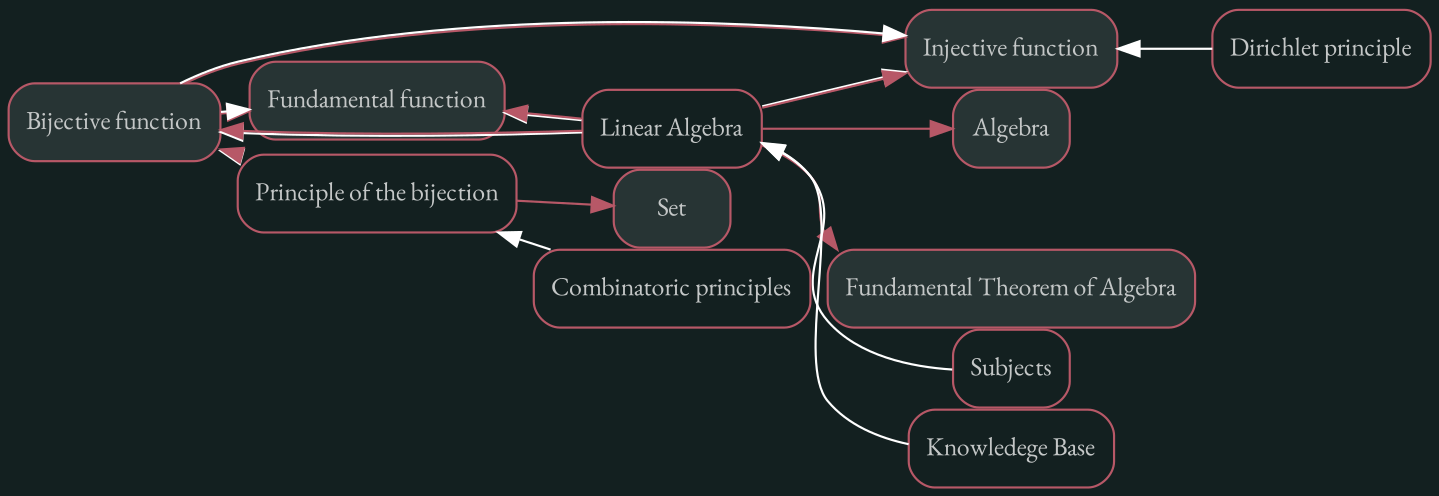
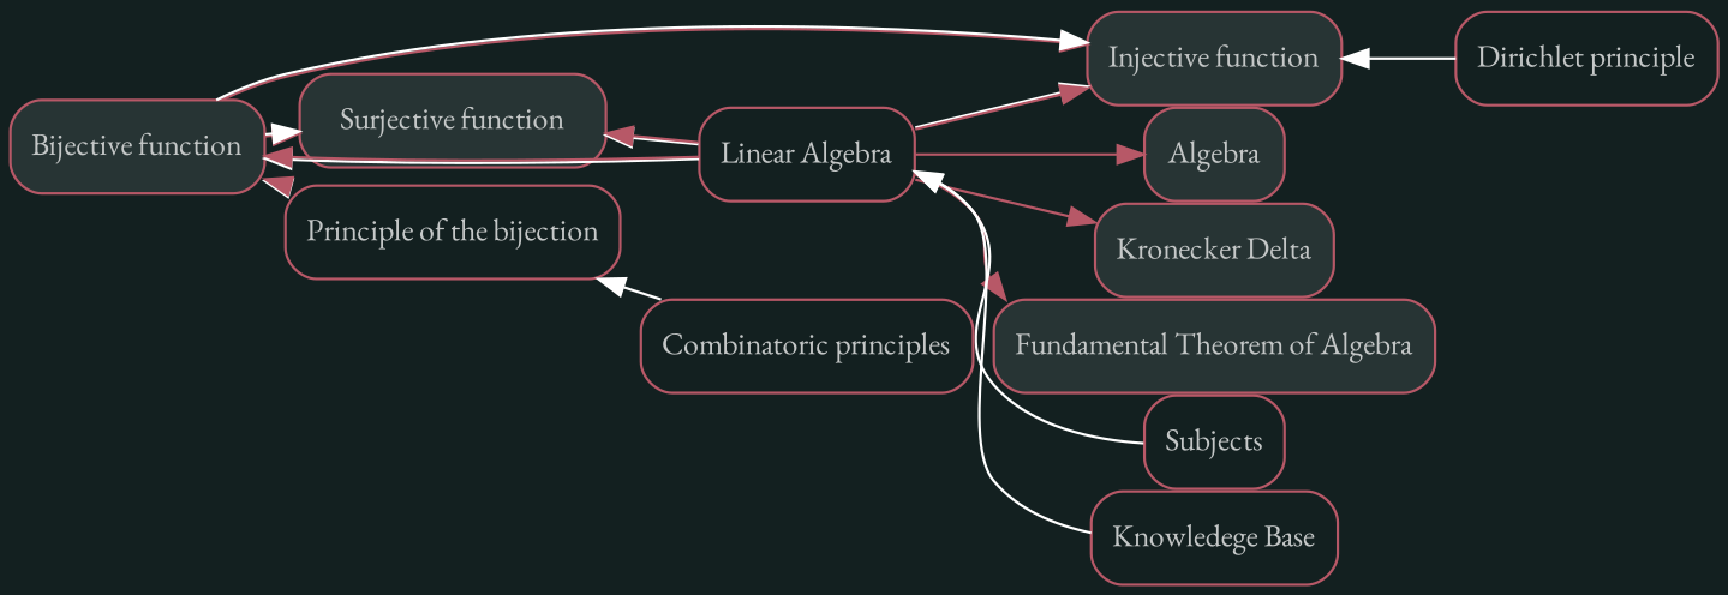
  digraph {
    bgcolor="#132020"
    fontname="EB Garamond"
    nodesep=0
    rankdir=LR
    ranksep=0
    node [color="#b75867" fillcolor="#273434" fontcolor="#c4c7c7" fontname="EB Garamond" fontsize="12px" labelfontname=sans shape=rectangle style="rounded,filled"]
    edge [color="#b75867" fontname="EB Garamond"]
    n1 [label="Bijective function"]
-   n2 [label="Fundamental function"]
+   n2 [label="Surjective function"]
    n3 [label="Injective function"]
    n4 [fillcolor="#FFFFFF" label="Linear Algebra" style=rounded]
    n5 [fillcolor="#FFFFFF" label="Principle of the bijection" style=rounded]
    n6 [fillcolor="#FFFFFF" label="Dirichlet principle" style=rounded]
    n7 [label=Algebra]
+   n8 [label="Kronecker Delta"]
    n9 [label="Fundamental Theorem of Algebra"]
    n10 [fillcolor="#FFFFFF" label=Subjects style=rounded]
    n11 [fillcolor="#FFFFFF" label="Knowledege Base" style=rounded]
-   n12 [label=Set]
    n13 [fillcolor="#FFFFFF" label="Combinatoric principles" style=rounded]
    subgraph sub_1 {
      n1
      n2
      n3
    }
    subgraph sub_2 {
      n1
      n4
      n5
    }
    subgraph sub_3 {
    }
    subgraph sub_4 {
      n1
      n2
      n4
    }
    subgraph sub_5 {
    }
    subgraph sub_6 {
      n1
      n3
      n4
      n6
    }
    subgraph sub_7 {
      n1
      n2
      n3
      n4
      n7
+     n8
      n9
    }
    subgraph sub_8 {
      n4
      n10
      n11
    }
    subgraph sub_9 {
      n1
      n5
-     n12
    }
    subgraph sub_10 {
      n5
      n13
    }
    n1 -> n2
    n1 -> n3
    n1 -> n4 [color="#FFFFFF" dir=back]
    n1 -> n5 [color="#FFFFFF" dir=back]
    n2 -> n1 [color="#FFFFFF" dir=back]
    n2 -> n4 [color="#FFFFFF" dir=back]
    n3 -> n1 [color="#FFFFFF" dir=back]
    n3 -> n4 [color="#FFFFFF" dir=back]
    n3 -> n6 [color="#FFFFFF" dir=back]
    n4 -> n1
    n4 -> n2
    n4 -> n3
    n4 -> n7
+   n4 -> n8
    n4 -> n9
    n4 -> n10 [color="#FFFFFF" dir=back]
    n4 -> n11 [color="#FFFFFF" dir=back]
    n5 -> n1
-   n5 -> n12
    n5 -> n13 [color="#FFFFFF" dir=back]
  }
